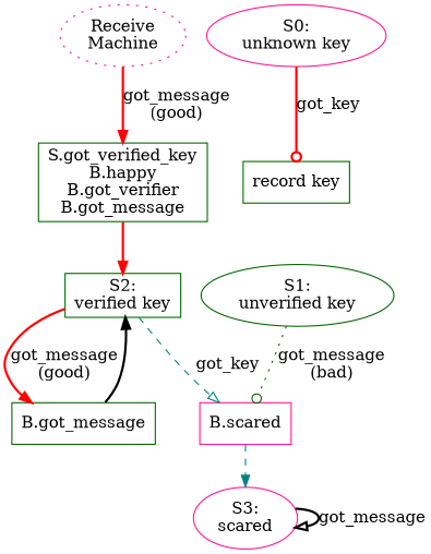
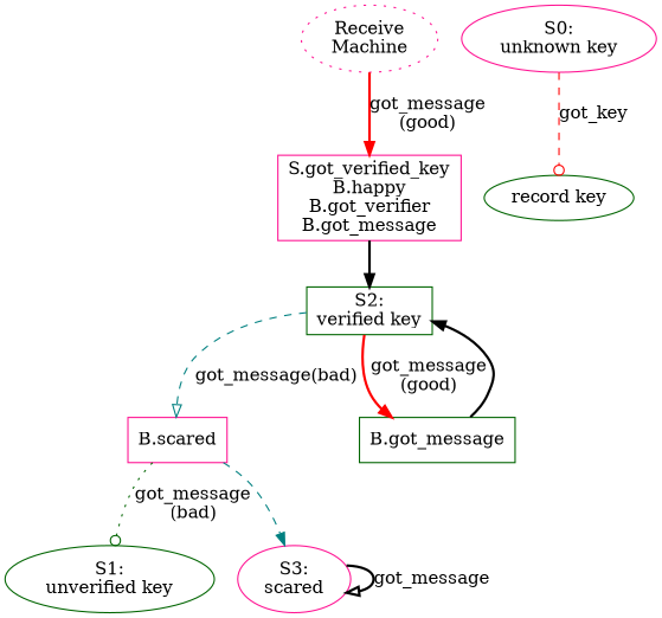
  digraph {
    node [color=darkgreen shape=box]
    edge [arrowhead=normal color=red style=bold]
    n1 [color=deeppink label="Receive\nMachine" style=dotted shape=""]
-   n2 [label="S.got_verified_key\nB.happy\nB.got_verifier\nB.got_message"]
+   n2 [color=deeppink label="S.got_verified_key\nB.happy\nB.got_verifier\nB.got_message"]
    n3 [color=deeppink label="S0:\nunknown key" shape=""]
-   n4 [label="record key"]
+   n4 [label="record key" shape=ellipse]
    n5 [label="S1:\nunverified key" shape=""]
    n6 [color=deeppink label="B.scared"]
    n7 [color=deeppink label="S3:\nscared" shape=""]
    n8 [label="S2:\nverified key"]
    n9 [label="B.got_message"]
    n1 -> n2 [label="got_message\n(good)"]
-   n2 -> n8
-   n3 -> n4 [arrowhead=odot label=got_key]
-   n5 -> n6 [arrowhead=odot color=darkgreen label="got_message\n(bad)" style=dotted]
+   n2 -> n8 [color=black]
+   n3 -> n4 [arrowhead=odot label=got_key style=dashed]
+   n6 -> n5 [arrowhead=odot color=darkgreen label="got_message\n(bad)" style=dotted]
    n6 -> n7 [color=teal style=dashed]
    n7 -> n7 [arrowhead=onormal color=black label=got_message]
-   n8 -> n6 [arrowhead=onormal color=teal label=got_key style=dashed]
+   n8 -> n6 [arrowhead=onormal color=teal label="got_message(bad)" style=dashed]
    n8 -> n9 [label="got_message\n(good)"]
    n9 -> n8 [color=black]
  }
